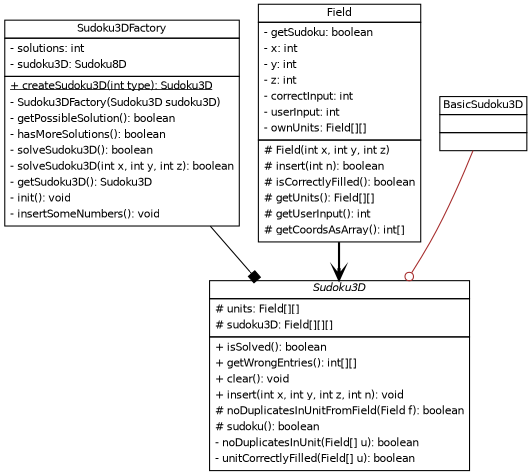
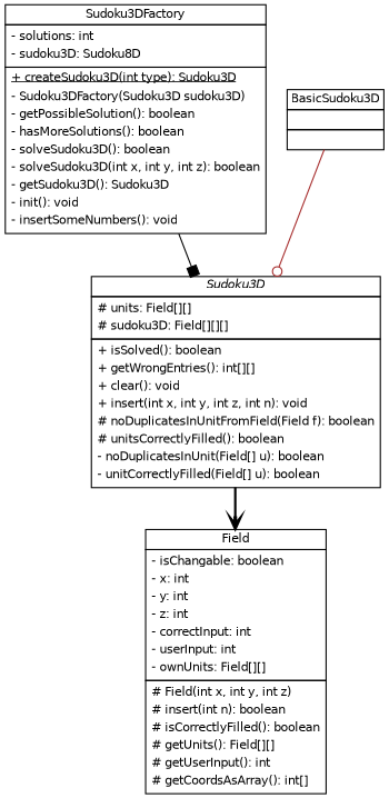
  digraph {
    fontname="Bitstream Vera Sans"
    fontsize=8
    node [fontname="Bitstream Vera Sans" fontsize=10 margin=0 shape=none]
    edge [color=black fontname="Bitstream Vera Sans" fontsize=10 style=solid]
    n1 [height=0 label=<<table border="0" cellspacing="0" cellborder="1">                 <tr>                     <td>Sudoku3DFactory</td>                 </tr>                 <tr>                     <td>                         <table border="0" cellspacing="0" cellborder="0">                             <tr><td align="left">- solutions: int</td></tr>                             <tr><td align="left">- sudoku3D: Sudoku8D</td></tr>                         </table>                     </td>                 </tr>                 <tr>                     <td>                         <table border="0" cellspacing="0" cellborder="0">                             <tr><td align="left"><u>+ createSudoku3D(int type): Sudoku3D</u></td></tr>                             <tr><td align="left">- Sudoku3DFactory(Sudoku3D sudoku3D)</td></tr>                             <tr><td align="left">- getPossibleSolution(): boolean</td></tr>                             <tr><td align="left">- hasMoreSolutions(): boolean</td></tr>                             <tr><td align="left">- solveSudoku3D(): boolean</td></tr>                             <tr><td align="left">- solveSudoku3D(int x, int y, int z): boolean</td></tr>                             <tr><td align="left">- getSudoku3D(): Sudoku3D</td></tr>                             <tr><td align="left">- init(): void</td></tr>                             <tr><td align="left">- insertSomeNumbers(): void</td></tr>                         </table>                     </td>                 </tr>             </table>> width=0]
-   n2 [height=0 label=<<table border="0" cellspacing="0" cellborder="1">                 <tr>                     <td><i>Sudoku3D</i></td>                 </tr>                 <tr>                     <td>                         <table border="0" cellspacing="0" cellborder="0">                             <tr><td align="left"># units: Field[][]</td></tr>                             <tr><td align="left"># sudoku3D: Field[][][]</td></tr>                         </table>                     </td>                 </tr>                 <tr>                     <td>                         <table border="0" cellspacing="0" cellborder="0">                             <tr><td align="left">+ isSolved(): boolean</td></tr>                             <tr><td align="left">+ getWrongEntries(): int[][]</td></tr>                             <tr><td align="left">+ clear(): void</td></tr>                             <tr><td align="left">+ insert(int x, int y, int z, int n): void</td></tr>                             <tr><td align="left"># noDuplicatesInUnitFromField(Field f): boolean</td></tr>                             <tr><td align="left"># sudoku(): boolean</td></tr>                             <tr><td align="left">- noDuplicatesInUnit(Field[] u): boolean</td></tr>                             <tr><td align="left">- unitCorrectlyFilled(Field[] u): boolean</td></tr>                         </table>                     </td>                 </tr>             </table>> width=0]
-   n3 [height=0 label=<<table border="0" cellspacing="0" cellborder="1">                 <tr>                     <td>Field</td>                 </tr>                 <tr>                     <td>                         <table border="0" cellspacing="0" cellborder="0">                             <tr><td align="left">- getSudoku: boolean</td></tr>                             <tr><td align="left">- x: int</td></tr>                             <tr><td align="left">- y: int</td></tr>                             <tr><td align="left">- z: int</td></tr>                             <tr><td align="left">- correctInput: int</td></tr>                             <tr><td align="left">- userInput: int</td></tr>                             <tr><td align="left">- ownUnits: Field[][]</td></tr>                         </table>                     </td>                 </tr>                 <tr>                     <td>                         <table border="0" cellspacing="0" cellborder="0">                             <tr><td align="left"># Field(int x, int y, int z)</td></tr>                             <tr><td align="left"># insert(int n): boolean</td></tr>                             <tr><td align="left"># isCorrectlyFilled(): boolean</td></tr>                             <tr><td align="left"># getUnits(): Field[][]</td></tr>                             <tr><td align="left"># getUserInput(): int</td></tr>                             <tr><td align="left"># getCoordsAsArray(): int[]</td></tr>                         </table>                     </td>                 </tr>             </table>> width=0]
+   n2 [height=0 label=<<table border="0" cellspacing="0" cellborder="1">                 <tr>                     <td><i>Sudoku3D</i></td>                 </tr>                 <tr>                     <td>                         <table border="0" cellspacing="0" cellborder="0">                             <tr><td align="left"># units: Field[][]</td></tr>                             <tr><td align="left"># sudoku3D: Field[][][]</td></tr>                         </table>                     </td>                 </tr>                 <tr>                     <td>                         <table border="0" cellspacing="0" cellborder="0">                             <tr><td align="left">+ isSolved(): boolean</td></tr>                             <tr><td align="left">+ getWrongEntries(): int[][]</td></tr>                             <tr><td align="left">+ clear(): void</td></tr>                             <tr><td align="left">+ insert(int x, int y, int z, int n): void</td></tr>                             <tr><td align="left"># noDuplicatesInUnitFromField(Field f): boolean</td></tr>                             <tr><td align="left"># unitsCorrectlyFilled(): boolean</td></tr>                             <tr><td align="left">- noDuplicatesInUnit(Field[] u): boolean</td></tr>                             <tr><td align="left">- unitCorrectlyFilled(Field[] u): boolean</td></tr>                         </table>                     </td>                 </tr>             </table>> width=0]
+   n3 [height=0 label=<<table border="0" cellspacing="0" cellborder="1">                 <tr>                     <td>Field</td>                 </tr>                 <tr>                     <td>                         <table border="0" cellspacing="0" cellborder="0">                             <tr><td align="left">- isChangable: boolean</td></tr>                             <tr><td align="left">- x: int</td></tr>                             <tr><td align="left">- y: int</td></tr>                             <tr><td align="left">- z: int</td></tr>                             <tr><td align="left">- correctInput: int</td></tr>                             <tr><td align="left">- userInput: int</td></tr>                             <tr><td align="left">- ownUnits: Field[][]</td></tr>                         </table>                     </td>                 </tr>                 <tr>                     <td>                         <table border="0" cellspacing="0" cellborder="0">                             <tr><td align="left"># Field(int x, int y, int z)</td></tr>                             <tr><td align="left"># insert(int n): boolean</td></tr>                             <tr><td align="left"># isCorrectlyFilled(): boolean</td></tr>                             <tr><td align="left"># getUnits(): Field[][]</td></tr>                             <tr><td align="left"># getUserInput(): int</td></tr>                             <tr><td align="left"># getCoordsAsArray(): int[]</td></tr>                         </table>                     </td>                 </tr>             </table>> width=0]
    n4 [height=0 label=<<table border="0" cellspacing="0" cellborder="1">                 <tr>                     <td>BasicSudoku3D</td>                 </tr>                 <tr>                     <td>                     </td>                 </tr>                 <tr>                     <td>                     </td>                 </tr>             </table>> width=0]
    subgraph sub_1 {
      n1
      n2
      n3
      n4
    }
    n1 -> n2 [arrowhead=box]
-   n3 -> n2 [arrowhead=vee style=bold]
+   n2 -> n3 [arrowhead=vee style=bold]
    n4 -> n2 [arrowhead=odot color=brown]
  }
